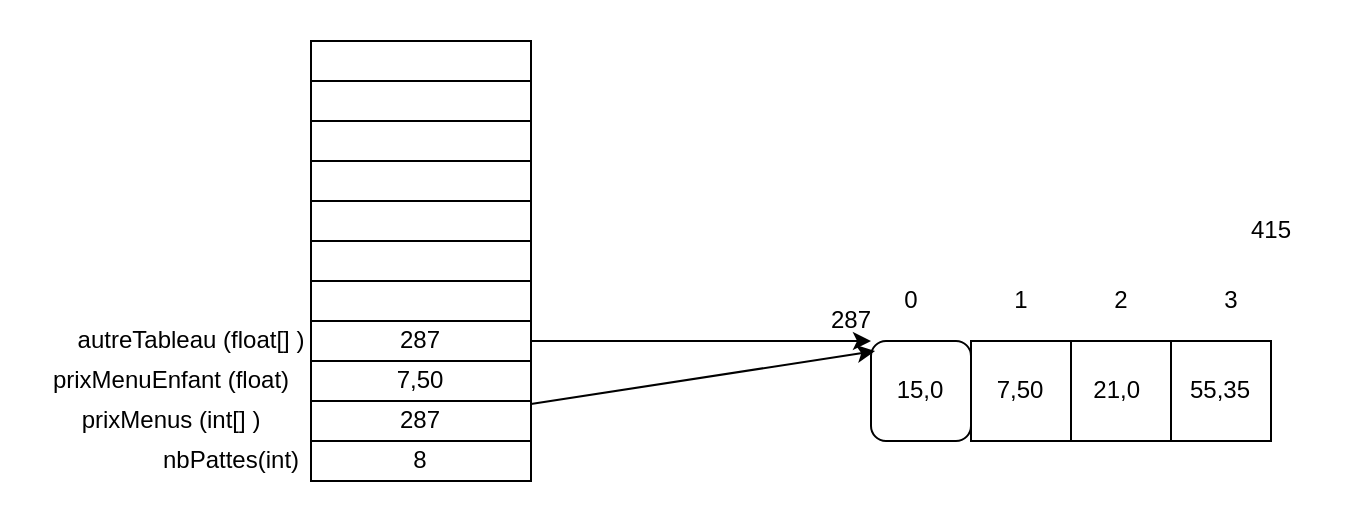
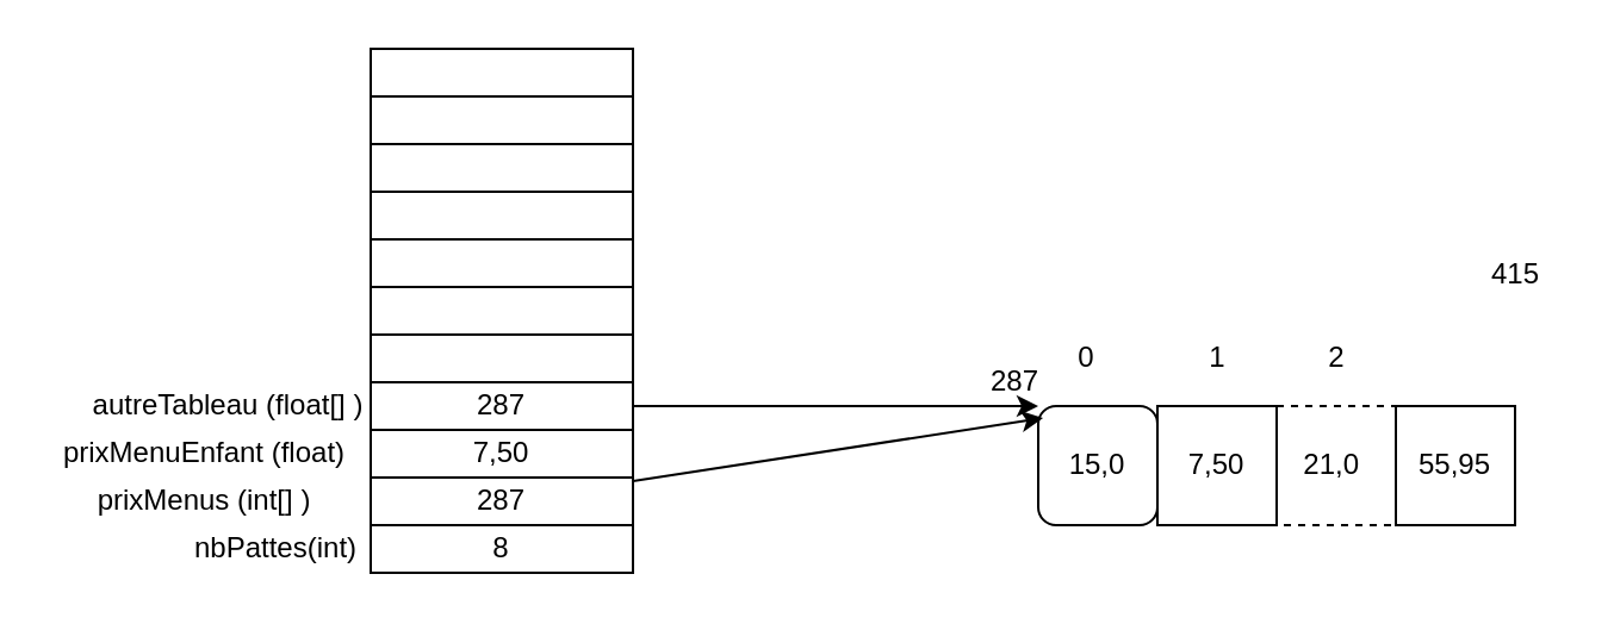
  <mxCell id="0" />
  <mxCell id="1" parent="0" />
- <mxCell id="2" value="&lt;div align=&quot;center&quot;&gt;21,0&lt;span style=&quot;white-space: pre&quot;&gt;&#09;&lt;/span&gt;&lt;/div&gt;" style="rounded=0;whiteSpace=wrap;html=1;" vertex="1" parent="1"><mxGeometry x="535" y="170" width="50" height="50" as="geometry" /></mxCell>
- <mxCell id="3" value="55,35" style="rounded=0;whiteSpace=wrap;html=1;" vertex="1" parent="1"><mxGeometry x="585" y="170" width="50" height="50" as="geometry" /></mxCell>
+ <mxCell id="2" value="&lt;div align=&quot;center&quot;&gt;21,0&lt;span style=&quot;white-space: pre&quot;&gt;&#09;&lt;/span&gt;&lt;/div&gt;" style="rounded=0;whiteSpace=wrap;html=1;dashed=1;" vertex="1" parent="1"><mxGeometry x="535" y="170" width="50" height="50" as="geometry" /></mxCell>
+ <mxCell id="3" value="55,95" style="rounded=0;whiteSpace=wrap;html=1;" vertex="1" parent="1"><mxGeometry x="585" y="170" width="50" height="50" as="geometry" /></mxCell>
  <mxCell id="4" value="15,0&lt;span style=&quot;white-space: pre&quot;&gt;&lt;/span&gt;" style="whiteSpace=wrap;html=1;rounded=1;" vertex="1" parent="1"><mxGeometry x="435" y="170" width="50" height="50" as="geometry" /></mxCell>
  <mxCell id="5" value="7,50" style="rounded=0;whiteSpace=wrap;html=1;" vertex="1" parent="1"><mxGeometry x="485" y="170" width="50" height="50" as="geometry" /></mxCell>
  <mxCell id="6" value="" style="group" vertex="1" connectable="0" parent="1"><mxGeometry x="155" y="20" width="110" height="220" as="geometry" /></mxCell>
  <mxCell id="7" value="" style="rounded=0;whiteSpace=wrap;html=1;" vertex="1" parent="6"><mxGeometry y="100" width="110" height="20" as="geometry" /></mxCell>
  <mxCell id="8" value="" style="rounded=0;whiteSpace=wrap;html=1;" vertex="1" parent="6"><mxGeometry y="120" width="110" height="20" as="geometry" /></mxCell>
  <mxCell id="9" value="" style="rounded=0;whiteSpace=wrap;html=1;" vertex="1" parent="6"><mxGeometry width="110" height="20" as="geometry" /></mxCell>
  <mxCell id="10" value="" style="rounded=0;whiteSpace=wrap;html=1;" vertex="1" parent="6"><mxGeometry y="20" width="110" height="20" as="geometry" /></mxCell>
  <mxCell id="11" value="" style="rounded=0;whiteSpace=wrap;html=1;" vertex="1" parent="6"><mxGeometry y="40" width="110" height="20" as="geometry" /></mxCell>
  <mxCell id="12" value="" style="rounded=0;whiteSpace=wrap;html=1;" vertex="1" parent="6"><mxGeometry y="60" width="110" height="20" as="geometry" /></mxCell>
  <mxCell id="13" value="" style="rounded=0;whiteSpace=wrap;html=1;" vertex="1" parent="6"><mxGeometry y="80" width="110" height="20" as="geometry" /></mxCell>
  <mxCell id="14" value="287" style="rounded=0;whiteSpace=wrap;html=1;" vertex="1" parent="6"><mxGeometry y="140" width="110" height="20" as="geometry" /></mxCell>
  <mxCell id="15" value="7,50" style="rounded=0;whiteSpace=wrap;html=1;" vertex="1" parent="6"><mxGeometry y="160" width="110" height="20" as="geometry" /></mxCell>
  <mxCell id="16" value="287" style="rounded=0;whiteSpace=wrap;html=1;" vertex="1" parent="6"><mxGeometry y="180" width="110" height="20" as="geometry" /></mxCell>
  <mxCell id="17" value="8" style="rounded=0;whiteSpace=wrap;html=1;" vertex="1" parent="6"><mxGeometry y="200" width="110" height="20" as="geometry" /></mxCell>
  <mxCell id="18" value="nbPattes(int)" style="text;html=1;align=center;verticalAlign=middle;resizable=0;points=[];autosize=1;strokeColor=none;" vertex="1" parent="1"><mxGeometry x="70" y="220" width="90" height="20" as="geometry" /></mxCell>
  <mxCell id="19" value="prixMenus (int[] )" style="text;html=1;align=center;verticalAlign=middle;resizable=0;points=[];autosize=1;strokeColor=none;" vertex="1" parent="1"><mxGeometry x="30" y="200" width="110" height="20" as="geometry" /></mxCell>
  <mxCell id="20" value="287" style="text;html=1;align=center;verticalAlign=middle;resizable=0;points=[];autosize=1;strokeColor=none;" vertex="1" parent="1"><mxGeometry x="405" y="150" width="40" height="20" as="geometry" /></mxCell>
  <mxCell id="21" value="415" style="text;html=1;align=center;verticalAlign=middle;resizable=0;points=[];autosize=1;strokeColor=none;" vertex="1" parent="1"><mxGeometry x="615" y="105" width="40" height="20" as="geometry" /></mxCell>
  <mxCell id="22" value="" style="endArrow=classic;html=1;entryX=0.8;entryY=1.25;entryDx=0;entryDy=0;entryPerimeter=0;" edge="1" parent="1" source="16" target="20"><mxGeometry width="50" height="50" relative="1" as="geometry"><mxPoint x="315" y="90" as="sourcePoint" /><mxPoint x="365" y="40" as="targetPoint" /></mxGeometry></mxCell>
  <mxCell id="23" value="prixMenuEnfant (float)" style="text;html=1;align=center;verticalAlign=middle;resizable=0;points=[];autosize=1;strokeColor=none;" vertex="1" parent="1"><mxGeometry x="20" y="180" width="130" height="20" as="geometry" /></mxCell>
  <mxCell id="24" value="0" style="text;html=1;align=center;verticalAlign=middle;resizable=0;points=[];autosize=1;strokeColor=none;" vertex="1" parent="1"><mxGeometry x="445" y="140" width="20" height="20" as="geometry" /></mxCell>
  <mxCell id="25" value="1" style="text;html=1;align=center;verticalAlign=middle;resizable=0;points=[];autosize=1;strokeColor=none;" vertex="1" parent="1"><mxGeometry x="500" y="140" width="20" height="20" as="geometry" /></mxCell>
  <mxCell id="26" value="2" style="text;html=1;align=center;verticalAlign=middle;resizable=0;points=[];autosize=1;strokeColor=none;" vertex="1" parent="1"><mxGeometry x="550" y="140" width="20" height="20" as="geometry" /></mxCell>
- <mxCell id="27" value="3" style="text;html=1;align=center;verticalAlign=middle;resizable=0;points=[];autosize=1;strokeColor=none;" vertex="1" parent="1"><mxGeometry x="605" y="140" width="20" height="20" as="geometry" /></mxCell>
  <mxCell id="28" value="autreTableau (float[] )" style="text;html=1;align=center;verticalAlign=middle;resizable=0;points=[];autosize=1;strokeColor=none;" vertex="1" parent="1"><mxGeometry x="30" y="160" width="130" height="20" as="geometry" /></mxCell>
  <mxCell id="29" value="" style="endArrow=classic;html=1;entryX=0;entryY=0;entryDx=0;entryDy=0;exitX=1;exitY=0.5;exitDx=0;exitDy=0;" edge="1" parent="1" source="14" target="4"><mxGeometry width="50" height="50" relative="1" as="geometry"><mxPoint x="275" y="211.52" as="sourcePoint" /><mxPoint x="447" y="185" as="targetPoint" /></mxGeometry></mxCell>
